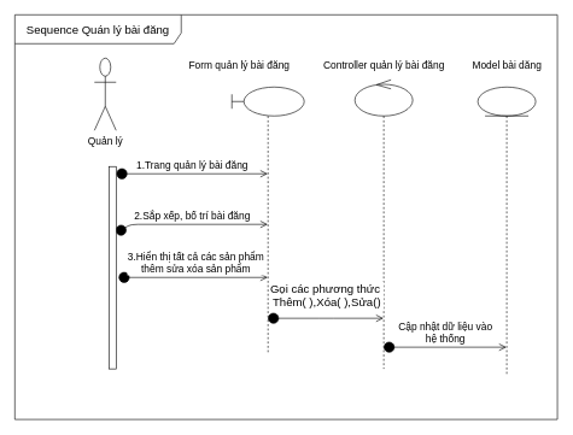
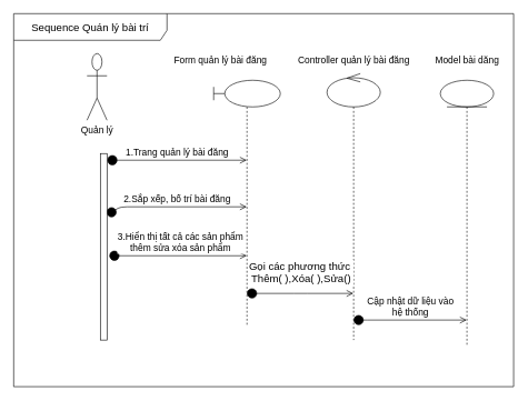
  <mxCell id="0" />
  <mxCell id="1" parent="0" />
  <mxCell id="2" value="&lt;font style=&quot;font-size: 14px&quot;&gt;Quản lý&lt;/font&gt;" style="shape=umlActor;verticalLabelPosition=bottom;verticalAlign=top;html=1;outlineConnect=0;" vertex="1" parent="1"><mxGeometry x="130" y="80" width="30" height="100" as="geometry" /></mxCell>
  <mxCell id="3" value="" style="shape=umlLifeline;participant=umlBoundary;perimeter=lifelinePerimeter;whiteSpace=wrap;html=1;container=1;collapsible=0;recursiveResize=0;verticalAlign=top;spacingTop=36;outlineConnect=0;" vertex="1" parent="1"><mxGeometry x="320" y="120" width="100" height="370" as="geometry" /></mxCell>
  <mxCell id="4" value="" style="shape=umlLifeline;participant=umlControl;perimeter=lifelinePerimeter;whiteSpace=wrap;html=1;container=1;collapsible=0;recursiveResize=0;verticalAlign=top;spacingTop=36;outlineConnect=0;size=50;" vertex="1" parent="1"><mxGeometry x="490" y="110" width="80" height="400" as="geometry" /></mxCell>
  <mxCell id="5" value="" style="shape=umlLifeline;participant=umlEntity;perimeter=lifelinePerimeter;whiteSpace=wrap;html=1;container=1;collapsible=0;recursiveResize=0;verticalAlign=top;spacingTop=36;outlineConnect=0;" vertex="1" parent="1"><mxGeometry x="660" y="120" width="80" height="400" as="geometry" /></mxCell>
  <mxCell id="6" value="&lt;font style=&quot;font-size: 14px&quot;&gt;Form quản lý bài đăng&lt;/font&gt;" style="text;html=1;align=center;verticalAlign=middle;resizable=0;points=[];autosize=1;" vertex="1" parent="1"><mxGeometry x="255" y="80" width="150" height="20" as="geometry" /></mxCell>
  <mxCell id="7" value="&lt;span style=&quot;font-size: 14px&quot;&gt;Controller quản lý bài đăng&lt;/span&gt;" style="text;html=1;align=center;verticalAlign=middle;resizable=0;points=[];autosize=1;" vertex="1" parent="1"><mxGeometry x="440" y="80" width="180" height="20" as="geometry" /></mxCell>
  <mxCell id="8" value="&lt;font style=&quot;font-size: 14px&quot;&gt;Model bài dăng&lt;/font&gt;" style="text;html=1;align=center;verticalAlign=middle;resizable=0;points=[];autosize=1;" vertex="1" parent="1"><mxGeometry x="645" y="80" width="110" height="20" as="geometry" /></mxCell>
  <mxCell id="9" value="&lt;font style=&quot;font-size: 14px&quot;&gt;1.Trang quản lý bài đăng&lt;/font&gt;" style="html=1;verticalAlign=bottom;startArrow=circle;startFill=1;endArrow=open;startSize=6;endSize=8;" edge="1" parent="1" target="3"><mxGeometry width="80" relative="1" as="geometry"><mxPoint x="160" y="240" as="sourcePoint" /><mxPoint x="230" y="240" as="targetPoint" /></mxGeometry></mxCell>
  <mxCell id="10" value="&lt;font style=&quot;font-size: 14px&quot;&gt;2.Sắp xếp, bố trí bài đăng&lt;/font&gt;" style="html=1;verticalAlign=bottom;startArrow=circle;startFill=1;endArrow=open;startSize=6;endSize=8;exitX=1;exitY=0.33;exitDx=0;exitDy=0;exitPerimeter=0;" edge="1" parent="1" source="11" target="3"><mxGeometry x="0.028" width="80" relative="1" as="geometry"><mxPoint x="150" y="310" as="sourcePoint" /><mxPoint x="230" y="310" as="targetPoint" /><Array as="points"><mxPoint x="180" y="310" /></Array><mxPoint as="offset" /></mxGeometry></mxCell>
  <mxCell id="11" value="" style="html=1;points=[];perimeter=orthogonalPerimeter;" vertex="1" parent="1"><mxGeometry x="150" y="230" width="10" height="280" as="geometry" /></mxCell>
  <mxCell id="12" value="&lt;span style=&quot;font-size: 14px&quot;&gt;3.Hiển thị tất cả các sản phẩm&lt;br&gt;thêm sửa xóa sản phẩm&lt;/span&gt;" style="html=1;verticalAlign=bottom;startArrow=circle;startFill=1;endArrow=open;startSize=6;endSize=8;exitX=1.309;exitY=0.548;exitDx=0;exitDy=0;exitPerimeter=0;" edge="1" parent="1" source="11" target="3"><mxGeometry x="0.036" width="80" relative="1" as="geometry"><mxPoint x="290" y="210" as="sourcePoint" /><mxPoint x="370" y="210" as="targetPoint" /><mxPoint as="offset" /></mxGeometry></mxCell>
  <mxCell id="13" value="&lt;font size=&quot;3&quot;&gt;Gọi các phương thức&amp;nbsp;&lt;br&gt;Thêm( ),Xóa( ),Sửa()&lt;br&gt;&lt;/font&gt;" style="html=1;verticalAlign=bottom;startArrow=circle;startFill=1;endArrow=open;startSize=6;endSize=8;" edge="1" parent="1" source="3" target="4"><mxGeometry x="0.007" y="10" width="80" relative="1" as="geometry"><mxPoint x="390" y="330" as="sourcePoint" /><mxPoint x="470" y="330" as="targetPoint" /><Array as="points"><mxPoint x="450" y="440" /></Array><mxPoint as="offset" /></mxGeometry></mxCell>
  <mxCell id="14" value="&lt;font style=&quot;font-size: 14px&quot;&gt;Cập nhật dữ liệu vào&lt;br&gt;hệ thống&lt;br&gt;&lt;/font&gt;" style="html=1;verticalAlign=bottom;startArrow=circle;startFill=1;endArrow=open;startSize=6;endSize=8;" edge="1" parent="1" source="4" target="5"><mxGeometry width="80" relative="1" as="geometry"><mxPoint x="570" y="310" as="sourcePoint" /><mxPoint x="650" y="310" as="targetPoint" /><Array as="points"><mxPoint x="540" y="480" /></Array></mxGeometry></mxCell>
- <mxCell id="15" value="&lt;font size=&quot;3&quot;&gt;Sequence Quán lý bài đăng&lt;/font&gt;" style="shape=umlFrame;whiteSpace=wrap;html=1;width=230;height=40;" vertex="1" parent="1"><mxGeometry x="20" y="20" width="750" height="560" as="geometry" /></mxCell>
+ <mxCell id="15" value="&lt;font size=&quot;3&quot;&gt;Sequence Quán lý bài trí&lt;/font&gt;" style="shape=umlFrame;whiteSpace=wrap;html=1;width=230;height=40;" vertex="1" parent="1"><mxGeometry x="20" y="20" width="750" height="560" as="geometry" /></mxCell>
